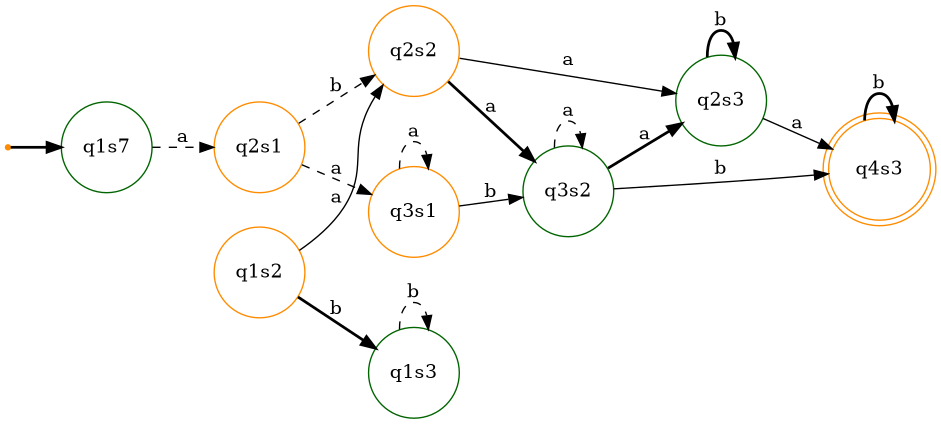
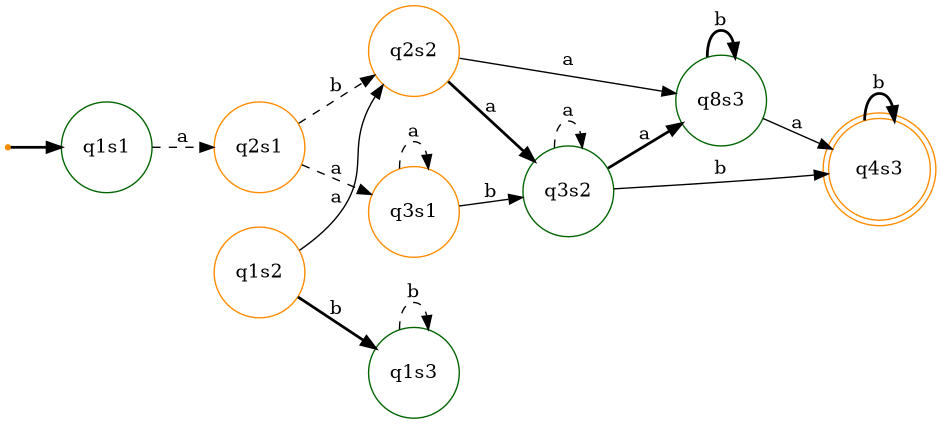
  digraph {
    rankdir=LR
    node [color=darkorange shape=circle]
    edge [style=bold]
    start [shape=point]
-   q1s1 [color=darkgreen label=q1s7]
+   q1s1 [color=darkgreen]
    q2s1
    n4 [label=q4s3 shape=doublecircle]
    q2s2
    q3s1
    q1s2
    q1s3 [color=darkgreen]
-   q2s3 [color=darkgreen]
+   q2s3 [color=darkgreen label=q8s3]
    q3s2 [color=darkgreen]
    start -> q1s1
    q1s1 -> q2s1 [label=a style=dashed]
    q2s1 -> q2s2 [label=b style=dashed]
    q2s1 -> q3s1 [label=a style=dashed]
    n4 -> n4 [label=b]
    q2s2 -> q2s3 [label=a style=solid]
    q2s2 -> q3s2 [label=a]
    q3s1 -> q3s1 [label=a style=dashed]
    q3s1 -> q3s2 [label=b style=solid]
    q1s2 -> q2s2 [label=a style=solid]
    q1s2 -> q1s3 [label=b]
    q1s3 -> q1s3 [label=b style=dashed]
    q2s3 -> n4 [label=a style=solid]
    q2s3 -> q2s3 [label=b]
    q3s2 -> n4 [label=b style=solid]
    q3s2 -> q2s3 [label=a]
    q3s2 -> q3s2 [label=a style=dashed]
  }
